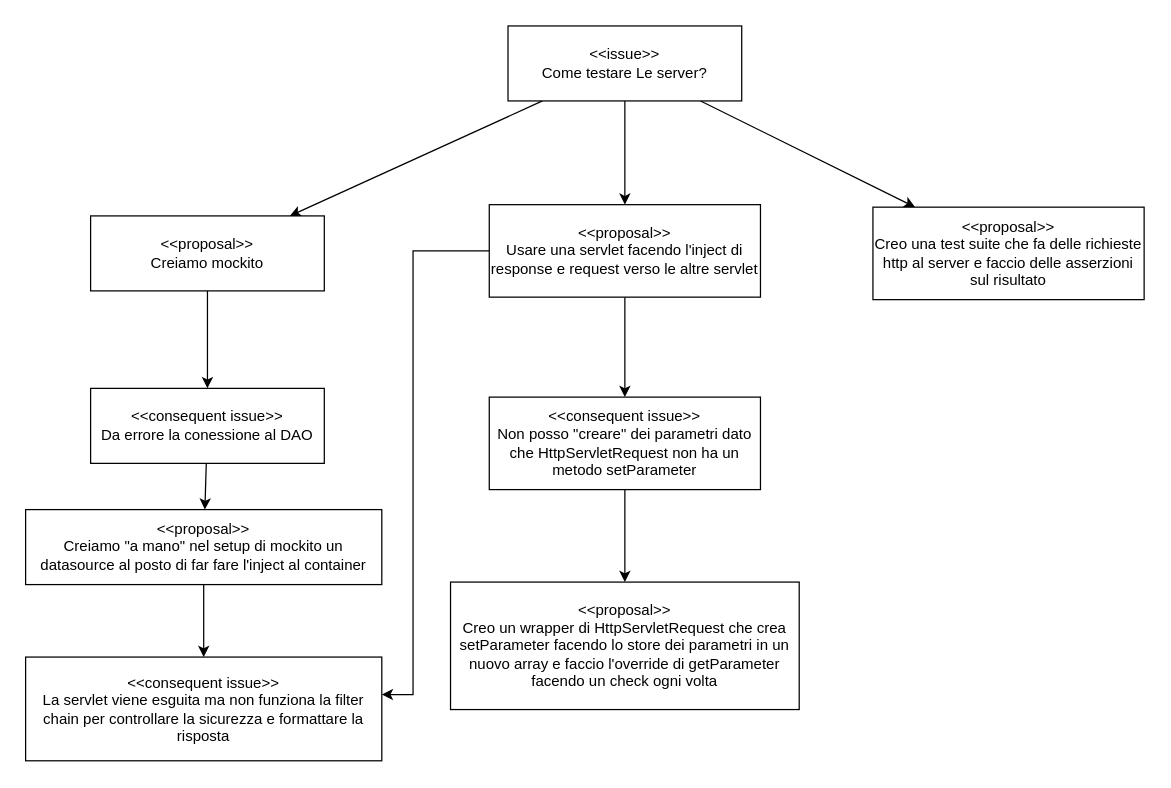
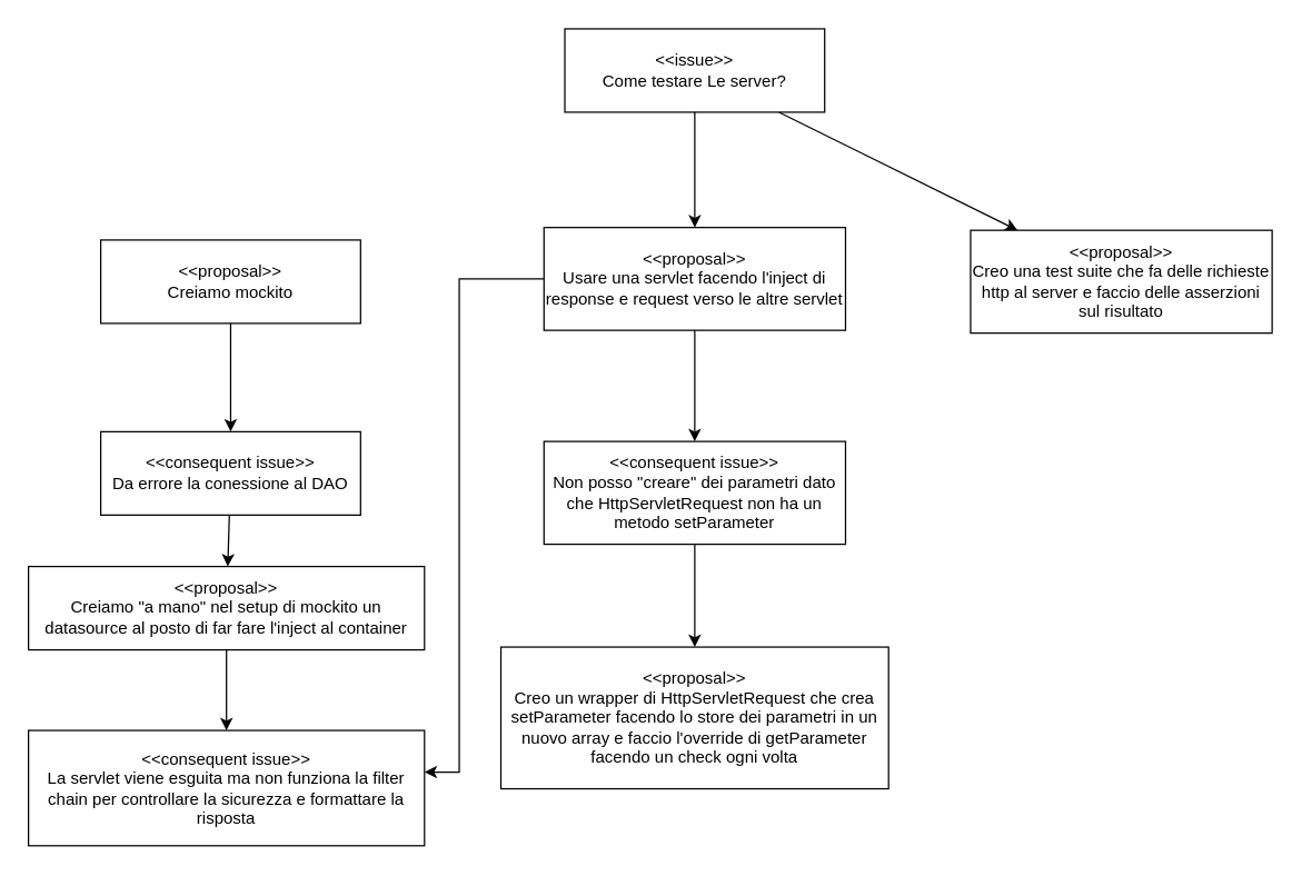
  <mxCell id="0" />
  <mxCell id="1" parent="0" />
- <mxCell id="2" style="rounded=0;orthogonalLoop=1;jettySize=auto;html=1;" edge="1" parent="1" source="5" target="7"><mxGeometry relative="1" as="geometry" /></mxCell>
  <mxCell id="3" style="edgeStyle=none;rounded=0;orthogonalLoop=1;jettySize=auto;html=1;" edge="1" parent="1" source="5" target="15"><mxGeometry relative="1" as="geometry" /></mxCell>
  <mxCell id="4" style="edgeStyle=none;rounded=0;orthogonalLoop=1;jettySize=auto;html=1;" edge="1" parent="1" source="5" target="19"><mxGeometry relative="1" as="geometry" /></mxCell>
  <mxCell id="5" value="&amp;lt;&amp;lt;issue&amp;gt;&amp;gt;&lt;br&gt;Come testare Le server?" style="rounded=0;whiteSpace=wrap;html=1;" vertex="1" parent="1"><mxGeometry x="406" y="20" width="187" height="60" as="geometry" /></mxCell>
  <mxCell id="6" style="edgeStyle=none;rounded=0;orthogonalLoop=1;jettySize=auto;html=1;" edge="1" parent="1" source="7" target="9"><mxGeometry relative="1" as="geometry" /></mxCell>
  <mxCell id="7" value="&amp;lt;&amp;lt;proposal&amp;gt;&amp;gt;&lt;br&gt;Creiamo mockito" style="rounded=0;whiteSpace=wrap;html=1;" vertex="1" parent="1"><mxGeometry x="72" y="172" width="187" height="60" as="geometry" /></mxCell>
  <mxCell id="8" value="" style="edgeStyle=none;rounded=0;orthogonalLoop=1;jettySize=auto;html=1;" edge="1" parent="1" source="9" target="11"><mxGeometry relative="1" as="geometry" /></mxCell>
  <mxCell id="9" value="&amp;lt;&amp;lt;consequent issue&amp;gt;&amp;gt;&lt;br&gt;Da errore la conessione al DAO" style="rounded=0;whiteSpace=wrap;html=1;" vertex="1" parent="1"><mxGeometry x="72" y="310" width="187" height="60" as="geometry" /></mxCell>
  <mxCell id="10" value="" style="edgeStyle=none;rounded=0;orthogonalLoop=1;jettySize=auto;html=1;" edge="1" parent="1" source="11" target="12"><mxGeometry relative="1" as="geometry" /></mxCell>
  <mxCell id="11" value="&amp;lt;&amp;lt;proposal&amp;gt;&amp;gt;&lt;br&gt;Creiamo &quot;a mano&quot; nel setup di mockito un datasource al posto di far fare l'inject al container" style="rounded=0;whiteSpace=wrap;html=1;" vertex="1" parent="1"><mxGeometry x="20" y="407" width="285" height="60" as="geometry" /></mxCell>
  <mxCell id="12" value="&amp;lt;&amp;lt;consequent issue&amp;gt;&amp;gt;&lt;br&gt;La servlet viene esguita ma non funziona la filter chain per controllare la sicurezza e formattare la risposta" style="rounded=0;whiteSpace=wrap;html=1;" vertex="1" parent="1"><mxGeometry x="20" y="525" width="285" height="83" as="geometry" /></mxCell>
  <mxCell id="13" style="edgeStyle=orthogonalEdgeStyle;rounded=0;orthogonalLoop=1;jettySize=auto;html=1;" edge="1" parent="1" source="15" target="12"><mxGeometry relative="1" as="geometry"><Array as="points"><mxPoint x="330" y="200" /><mxPoint x="330" y="555" /></Array></mxGeometry></mxCell>
  <mxCell id="14" value="" style="edgeStyle=none;rounded=0;orthogonalLoop=1;jettySize=auto;html=1;" edge="1" parent="1" source="15" target="17"><mxGeometry relative="1" as="geometry" /></mxCell>
  <mxCell id="15" value="&amp;lt;&amp;lt;proposal&amp;gt;&amp;gt;&lt;br&gt;Usare una servlet facendo l'inject di response e request verso le altre servlet" style="rounded=0;whiteSpace=wrap;html=1;" vertex="1" parent="1"><mxGeometry x="391" y="163" width="217" height="74" as="geometry" /></mxCell>
  <mxCell id="16" value="" style="edgeStyle=none;rounded=0;orthogonalLoop=1;jettySize=auto;html=1;" edge="1" parent="1" source="17" target="18"><mxGeometry relative="1" as="geometry" /></mxCell>
  <mxCell id="17" value="&amp;lt;&amp;lt;consequent issue&amp;gt;&amp;gt;&lt;br&gt;Non posso &quot;creare&quot; dei parametri dato che HttpServletRequest non ha un metodo setParameter" style="rounded=0;whiteSpace=wrap;html=1;" vertex="1" parent="1"><mxGeometry x="391" y="317" width="217" height="74" as="geometry" /></mxCell>
  <mxCell id="18" value="&amp;lt;&amp;lt;proposal&amp;gt;&amp;gt;&lt;br&gt;Creo un wrapper di HttpServletRequest che crea setParameter facendo lo store dei parametri in un nuovo array e faccio l'override di getParameter facendo un check ogni volta" style="rounded=0;whiteSpace=wrap;html=1;" vertex="1" parent="1"><mxGeometry x="360" y="465" width="279" height="102" as="geometry" /></mxCell>
  <mxCell id="19" value="&amp;lt;&amp;lt;proposal&amp;gt;&amp;gt;&lt;br&gt;Creo una test suite che fa delle richieste http al server e faccio delle asserzioni sul risultato" style="rounded=0;whiteSpace=wrap;html=1;" vertex="1" parent="1"><mxGeometry x="698" y="165" width="217" height="74" as="geometry" /></mxCell>
